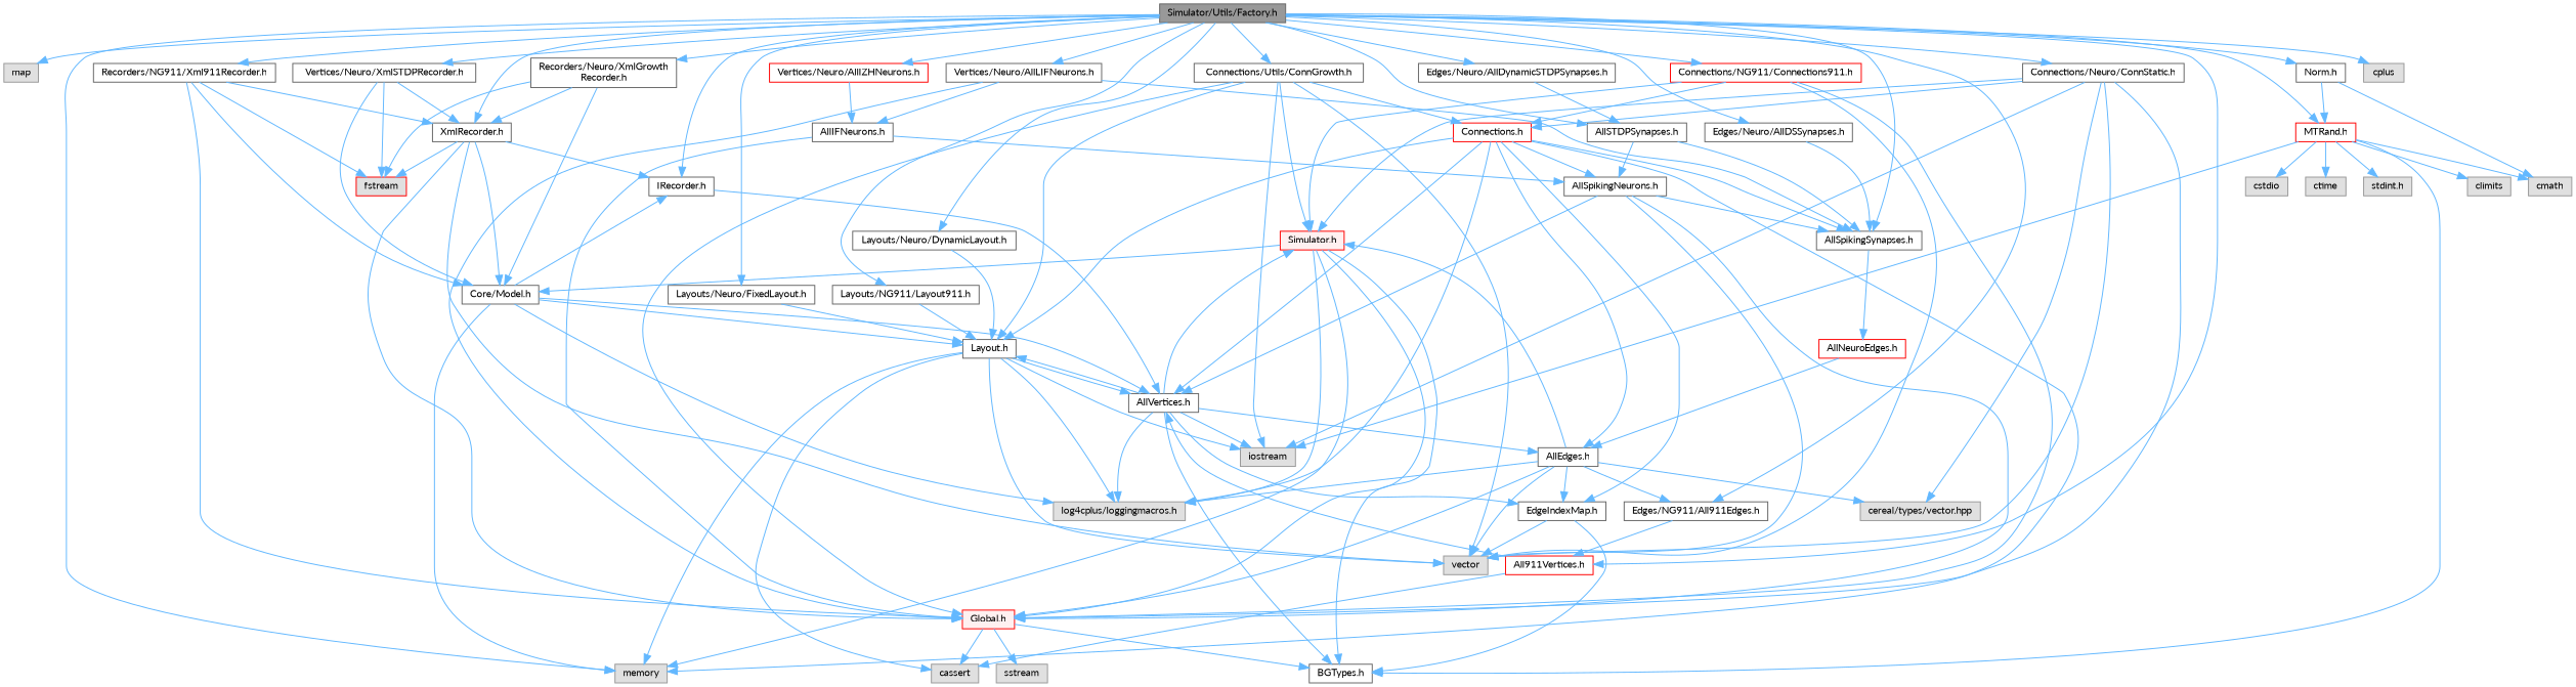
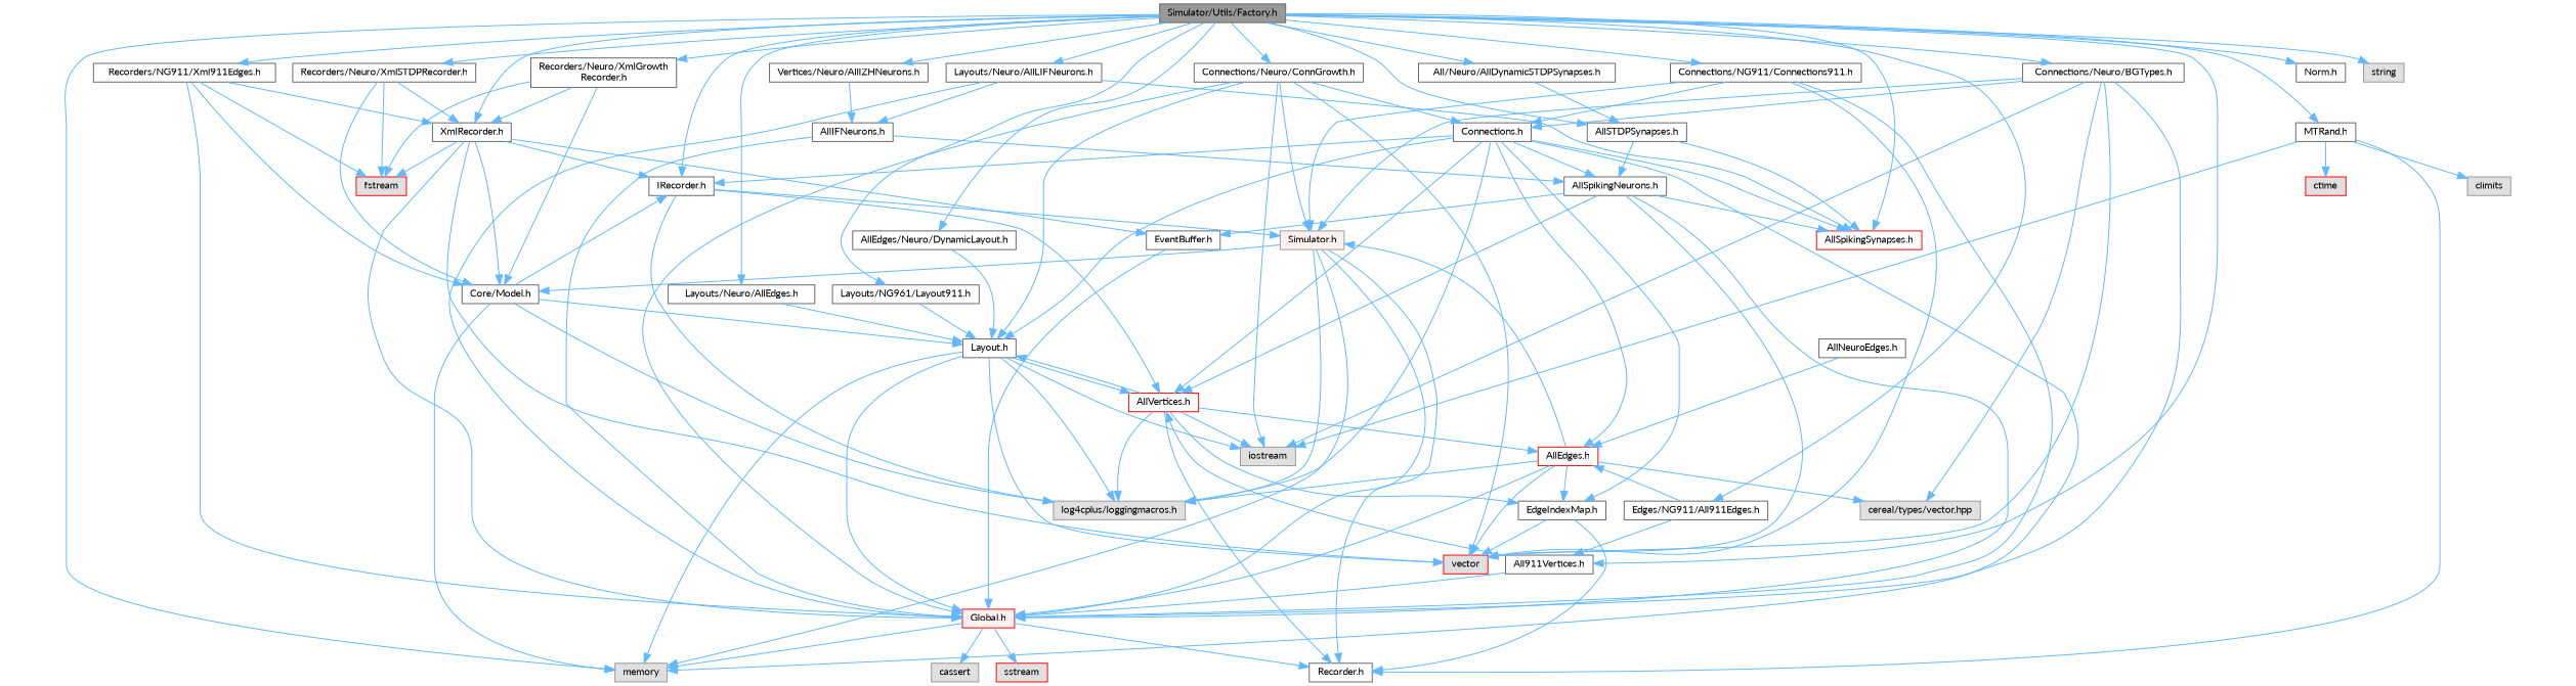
  digraph {
    fontname=Lato
    node [color=grey40 fillcolor=white fontname=Lato fontsize=10 shape=box style=filled]
    edge [color=steelblue1 fontname=Lato fontsize=10 labelfontname=Helvetica labelfontsize=10 style=solid]
    n1 [color=gray40 fillcolor=grey60 fontcolor=black height=0.2 label="Simulator/Utils/Factory.h" width=0.4]
-   n2 [color=grey60 fillcolor="#E0E0E0" height=0.2 label=map width=0.4]
    n3 [color=grey60 fillcolor="#E0E0E0" height=0.2 label=memory width=0.4]
-   n4 [color=grey60 fillcolor="#E0E0E0" height=0.2 label=cplus width=0.4]
-   n5 [color=red height=0.2 label="Connections/NG911/Connections911.h" width=0.4]
+   n4 [color=grey60 fillcolor="#E0E0E0" height=0.2 label=string width=0.4]
+   n5 [height=0.2 label="Connections/NG911/Connections911.h" width=0.4]
    n6 [height=0.2 label="IRecorder.h" width=0.4]
-   n7 [height=0.2 label="AllSpikingSynapses.h" width=0.4]
-   n8 [height=0.2 label="Connections/Utils/ConnGrowth.h" width=0.4]
-   n9 [height=0.2 label="Connections/Neuro/ConnStatic.h" width=0.4]
+   n7 [color=red height=0.2 label="AllSpikingSynapses.h" width=0.4]
+   n8 [height=0.2 label="Connections/Neuro/ConnGrowth.h" width=0.4]
+   n9 [height=0.2 label="Connections/Neuro/BGTypes.h" width=0.4]
    n10 [height=0.2 label="Edges/NG911/All911Edges.h" width=0.4]
-   n11 [color=red height=0.2 label="All911Vertices.h" width=0.4]
-   n12 [height=0.2 label="Edges/Neuro/AllDSSynapses.h" width=0.4]
-   n13 [height=0.2 label="Edges/Neuro/AllDynamicSTDPSynapses.h" width=0.4]
+   n11 [height=0.2 label="All911Vertices.h" width=0.4]
+   n13 [height=0.2 label="All/Neuro/AllDynamicSTDPSynapses.h" width=0.4]
    n14 [height=0.2 label="AllSTDPSynapses.h" width=0.4]
-   n15 [height=0.2 label="Layouts/NG911/Layout911.h" width=0.4]
-   n16 [height=0.2 label="Layouts/Neuro/DynamicLayout.h" width=0.4]
-   n17 [height=0.2 label="Layouts/Neuro/FixedLayout.h" width=0.4]
-   n18 [color=red height=0.2 label="Vertices/Neuro/AllIZHNeurons.h" width=0.4]
-   n19 [height=0.2 label="Vertices/Neuro/AllLIFNeurons.h" width=0.4]
-   n20 [height=0.2 label="Recorders/NG911/Xml911Recorder.h" width=0.4]
+   n15 [height=0.2 label="Layouts/NG961/Layout911.h" width=0.4]
+   n16 [height=0.2 label="AllEdges/Neuro/DynamicLayout.h" width=0.4]
+   n17 [height=0.2 label="Layouts/Neuro/AllEdges.h" width=0.4]
+   n18 [height=0.2 label="Vertices/Neuro/AllIZHNeurons.h" width=0.4]
+   n19 [height=0.2 label="Layouts/Neuro/AllLIFNeurons.h" width=0.4]
+   n20 [height=0.2 label="Recorders/NG911/Xml911Edges.h" width=0.4]
    n21 [height=0.2 label="XmlRecorder.h" width=0.4]
    n22 [height=0.2 label="Recorders/Neuro/XmlGrowth\lRecorder.h" width=0.4]
-   n23 [height=0.2 label="Vertices/Neuro/XmlSTDPRecorder.h" width=0.4]
-   n24 [color=red height=0.2 label="MTRand.h" width=0.4]
+   n23 [height=0.2 label="Recorders/Neuro/XmlSTDPRecorder.h" width=0.4]
+   n24 [height=0.2 label="MTRand.h" width=0.4]
    n25 [height=0.2 label="Norm.h" width=0.4]
-   n26 [color=red height=0.2 label="Connections.h" width=0.4]
-   n27 [color=grey60 fillcolor="#E0E0E0" height=0.2 label=vector width=0.4]
+   n26 [height=0.2 label="Connections.h" width=0.4]
+   n27 [color=red fillcolor="#E0E0E0" height=0.2 label=vector width=0.4]
    n28 [color=red fillcolor="#FFF0F0" height=0.2 label="Global.h" width=0.4]
-   n29 [color=red fillcolor="#FFF0F0" height=0.2 label="Simulator.h" width=0.4]
-   n30 [height=0.2 label="AllVertices.h" width=0.4]
+   n29 [color=grey60 fillcolor="#FFF0F0" height=0.2 label="Simulator.h" width=0.4]
+   n30 [color=red height=0.2 label="AllVertices.h" width=0.4]
    n31 [color=grey60 fillcolor="#E0E0E0" height=0.2 label="log4cplus/loggingmacros.h" width=0.4]
-   n32 [color=red height=0.2 label="AllNeuroEdges.h" width=0.4]
+   n32 [height=0.2 label="AllNeuroEdges.h" width=0.4]
    n33 [height=0.2 label="Layout.h" width=0.4]
    n34 [color=grey60 fillcolor="#E0E0E0" height=0.2 label=iostream width=0.4]
    n35 [color=grey60 fillcolor="#E0E0E0" height=0.2 label="cereal/types/vector.hpp" width=0.4]
-   n36 [height=0.2 label="AllEdges.h" width=0.4]
+   n36 [color=red height=0.2 label="AllEdges.h" width=0.4]
    n37 [height=0.2 label="AllSpikingNeurons.h" width=0.4]
    n38 [height=0.2 label="AllIFNeurons.h" width=0.4]
    n39 [height=0.2 label="Core/Model.h" width=0.4]
    n40 [color=red fillcolor="#E0E0E0" height=0.2 label=fstream width=0.4]
-   n42 [height=0.2 label="BGTypes.h" width=0.4]
+   n41 [height=0.2 label="EventBuffer.h" width=0.4]
+   n42 [height=0.2 label="Recorder.h" width=0.4]
    n43 [color=grey60 fillcolor="#E0E0E0" height=0.2 label=climits width=0.4]
-   n44 [color=grey60 fillcolor="#E0E0E0" height=0.2 label=cmath width=0.4]
-   n45 [color=grey60 fillcolor="#E0E0E0" height=0.2 label=cstdio width=0.4]
-   n46 [color=grey60 fillcolor="#E0E0E0" height=0.2 label=ctime width=0.4]
-   n47 [color=grey60 fillcolor="#E0E0E0" height=0.2 label="stdint.h" width=0.4]
+   n46 [color=red fillcolor="#E0E0E0" height=0.2 label=ctime width=0.4]
    n48 [height=0.2 label="EdgeIndexMap.h" width=0.4]
    n49 [color=grey60 fillcolor="#E0E0E0" height=0.2 label=cassert width=0.4]
-   n50 [color=grey60 fillcolor="#E0E0E0" height=0.2 label=sstream width=0.4]
-   n1 -> n2
+   n50 [color=red fillcolor="#E0E0E0" height=0.2 label=sstream width=0.4]
    n1 -> n3
    n1 -> n4
    n1 -> n5
    n1 -> n6
    n1 -> n7
    n1 -> n8
    n1 -> n9
    n1 -> n10
    n1 -> n11
-   n1 -> n12
    n1 -> n13
    n1 -> n14
    n1 -> n15
    n1 -> n16
    n1 -> n17
    n1 -> n18
    n1 -> n19
    n1 -> n20
    n1 -> n21
    n1 -> n22
    n1 -> n23
    n1 -> n24
    n1 -> n25
    n5 -> n26
    n5 -> n27
    n5 -> n28
    n5 -> n29
    n6 -> n30
-   n7 -> n32
+   n6 -> n31
    n8 -> n26
    n8 -> n27
    n8 -> n28
    n8 -> n29
    n8 -> n33
    n8 -> n34
    n9 -> n26
    n9 -> n27
    n9 -> n28
    n9 -> n29
    n9 -> n34
    n9 -> n35
    n10 -> n11
-   n36 -> n10
-   n11 -> n49
+   n10 -> n36
+   n11 -> n28
    n11 -> n30
-   n12 -> n7
    n13 -> n14
    n14 -> n7
    n14 -> n37
    n15 -> n33
    n16 -> n33
    n17 -> n33
    n18 -> n38
    n19 -> n7
    n19 -> n28
    n19 -> n38
    n20 -> n21
    n20 -> n28
    n20 -> n39
    n20 -> n40
    n21 -> n6
    n21 -> n27
    n21 -> n28
    n21 -> n39
    n21 -> n40
+   n21 -> n41
    n22 -> n21
    n22 -> n39
    n22 -> n40
    n23 -> n21
    n23 -> n39
    n23 -> n40
    n24 -> n34
    n24 -> n42
    n24 -> n43
-   n24 -> n44
-   n24 -> n45
    n24 -> n46
-   n24 -> n47
-   n25 -> n24
-   n25 -> n44
    n26 -> n3
+   n26 -> n6
    n26 -> n7
    n26 -> n30
    n26 -> n31
    n26 -> n33
    n26 -> n36
    n26 -> n37
    n26 -> n48
+   n28 -> n3
    n28 -> n42
    n28 -> n49
    n28 -> n50
    n29 -> n3
    n29 -> n28
    n29 -> n31
    n29 -> n39
    n29 -> n42
-   n30 -> n29
+   n6 -> n29
    n30 -> n31
    n30 -> n33
    n30 -> n34
    n30 -> n36
    n30 -> n42
    n30 -> n48
    n32 -> n36
    n33 -> n3
    n33 -> n27
-   n33 -> n49
+   n33 -> n28
    n33 -> n30
    n33 -> n31
    n33 -> n34
    n36 -> n27
    n36 -> n28
    n36 -> n29
    n36 -> n31
    n36 -> n35
    n36 -> n48
    n37 -> n7
    n37 -> n27
    n37 -> n28
    n37 -> n30
+   n37 -> n41
    n38 -> n28
    n38 -> n37
    n39 -> n3
    n39 -> n6
-   n39 -> n30
    n39 -> n31
    n39 -> n33
+   n41 -> n28
    n48 -> n27
    n48 -> n42
  }
